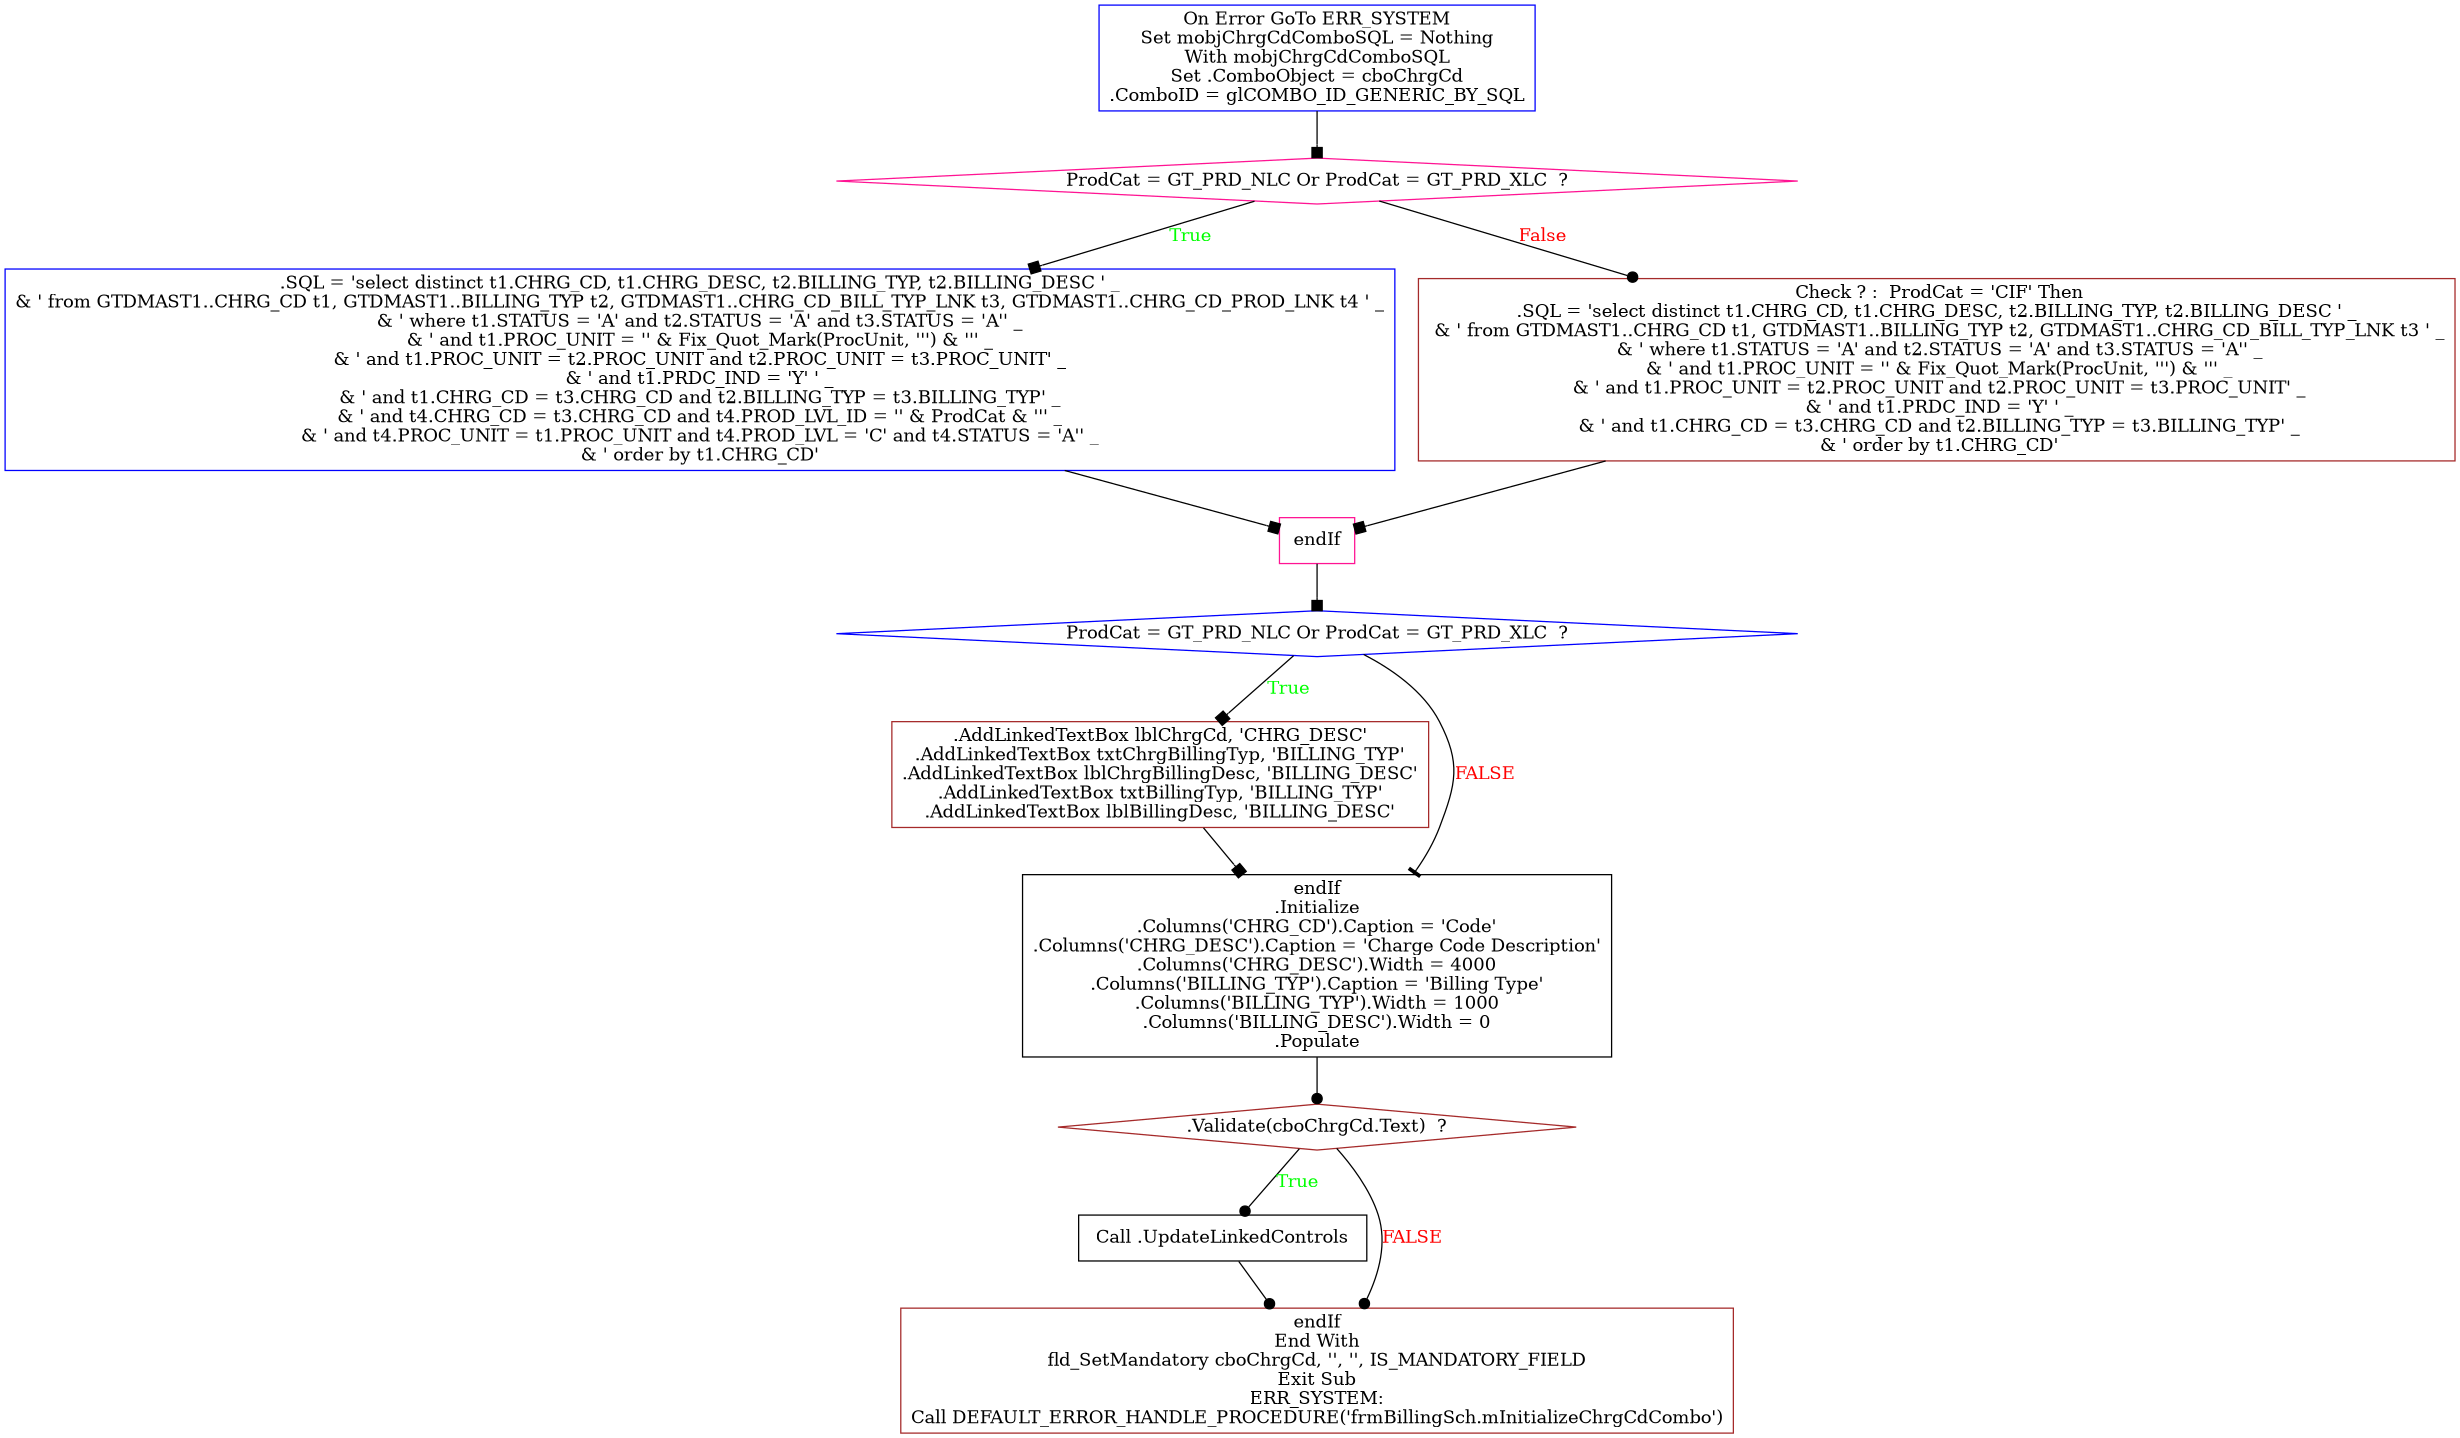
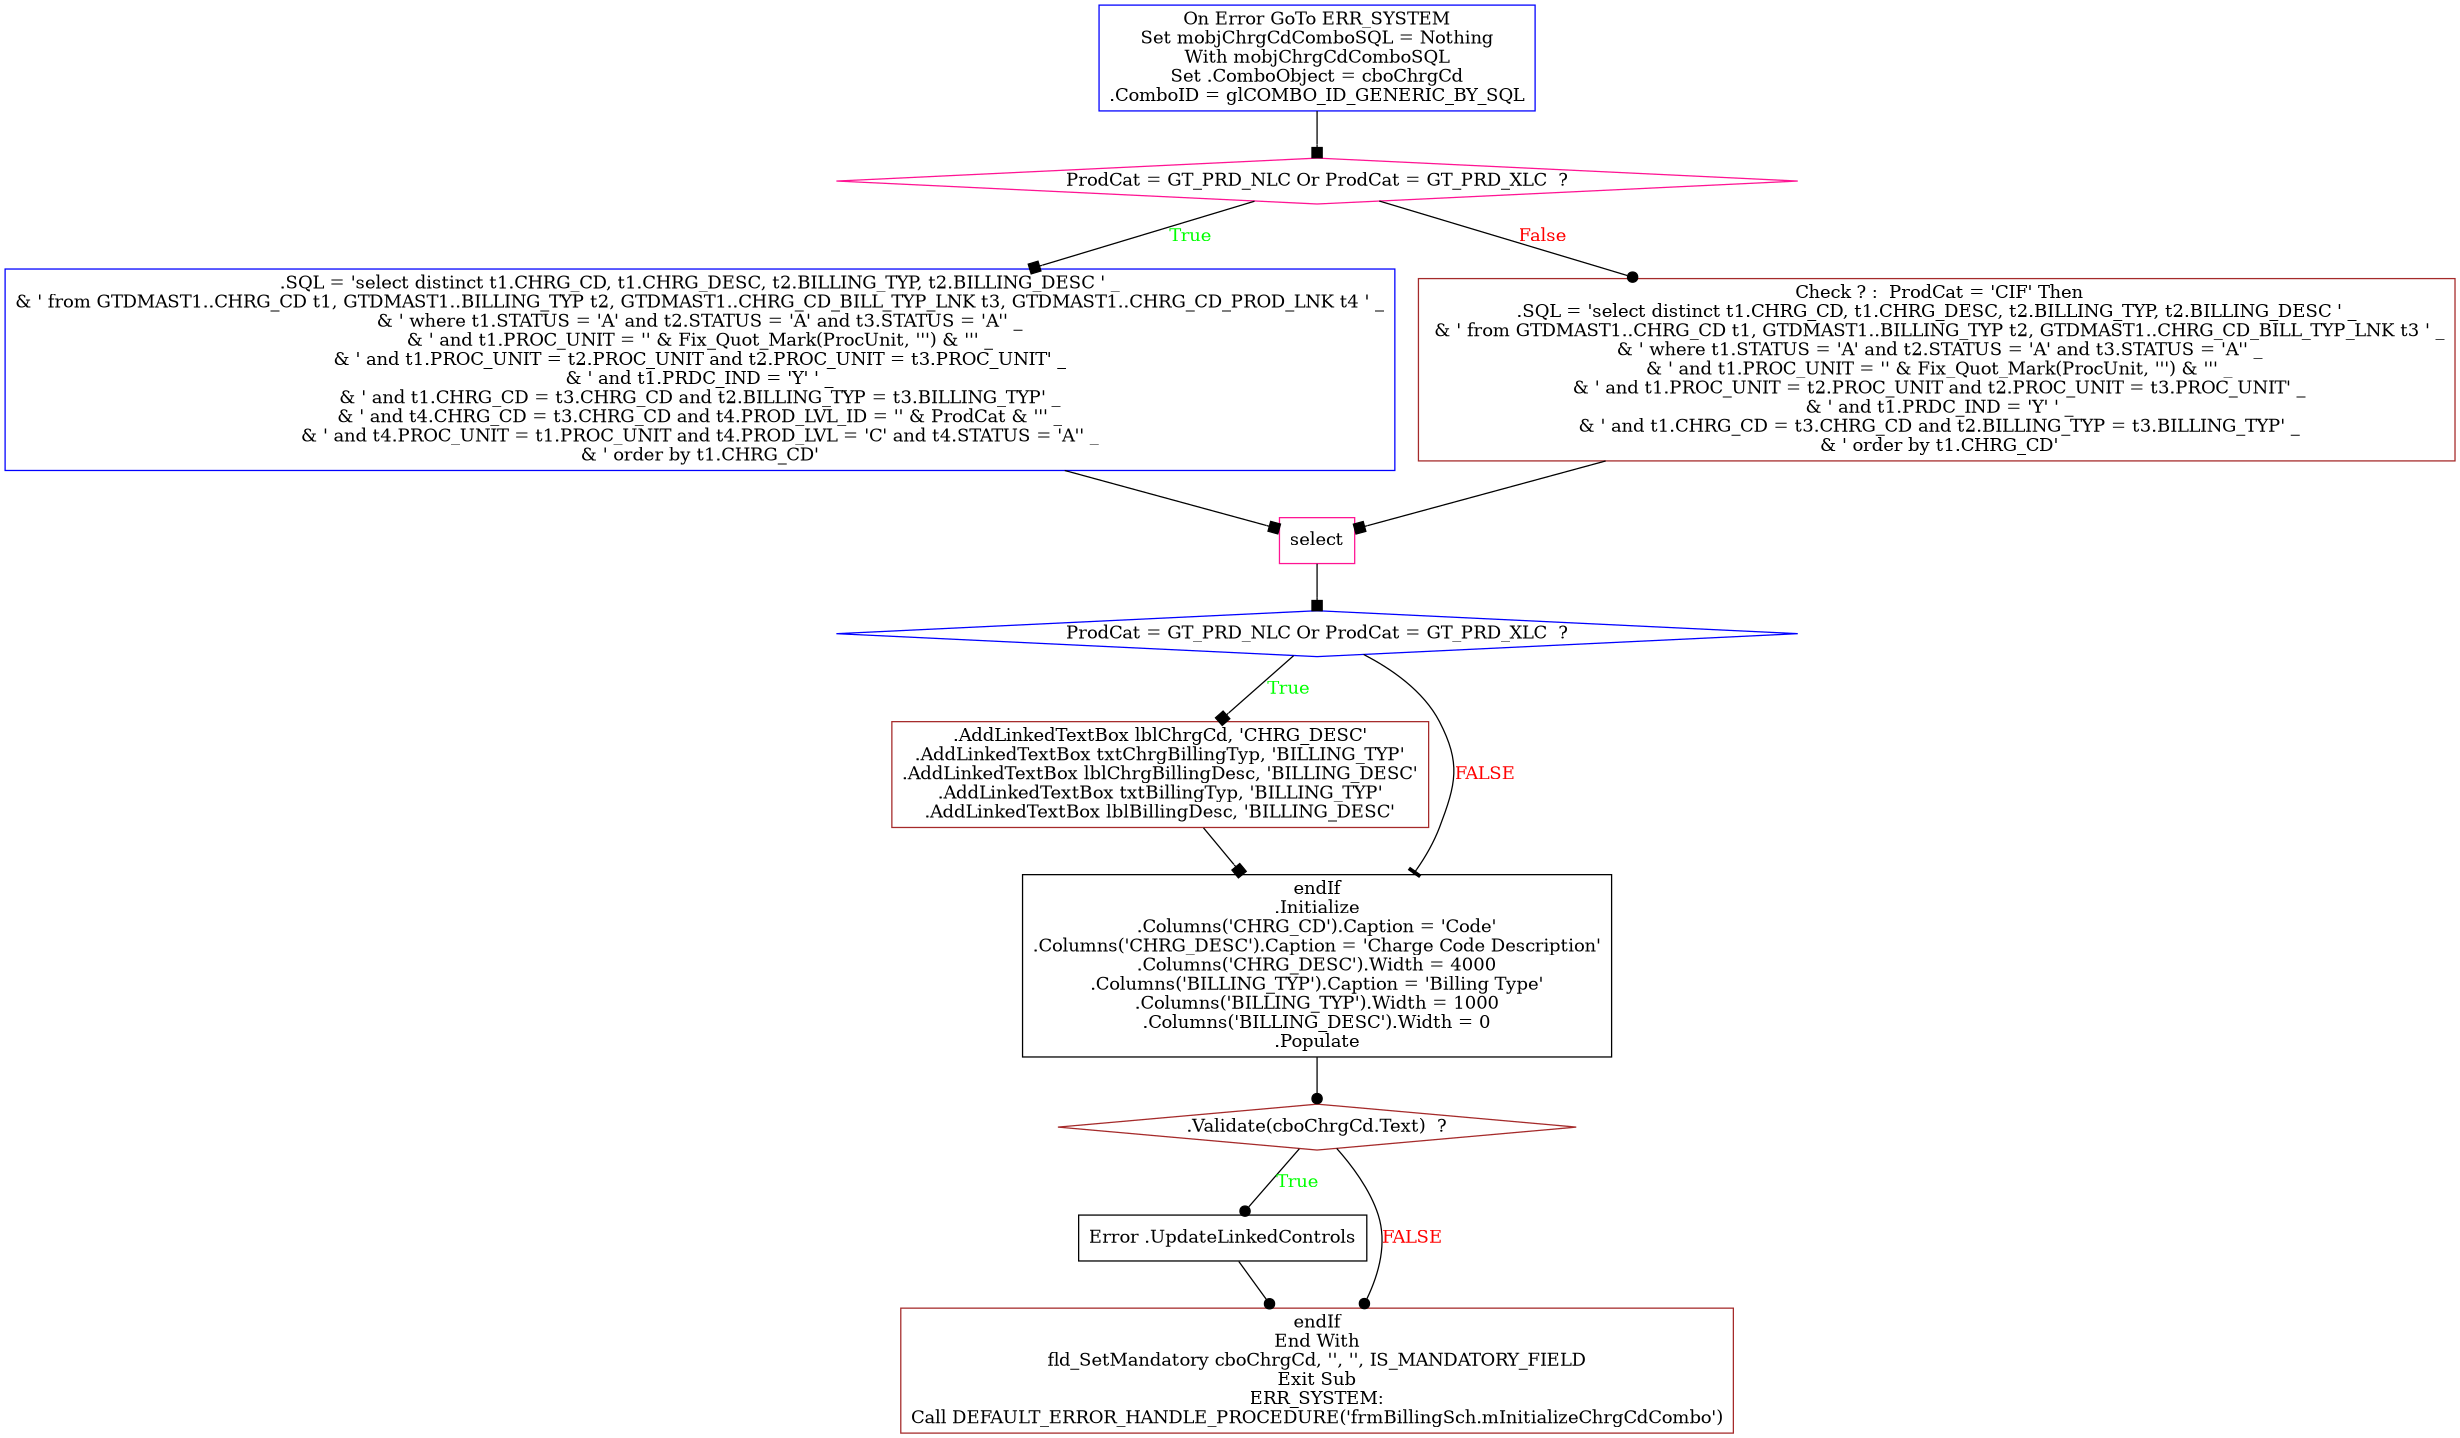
  digraph {
    node [color=brown shape=box]
    edge [arrowhead=box]
    n1 [color=blue label="On Error GoTo ERR_SYSTEM\nSet mobjChrgCdComboSQL = Nothing\nWith mobjChrgCdComboSQL\nSet .ComboObject = cboChrgCd\n.ComboID = glCOMBO_ID_GENERIC_BY_SQL"]
    n2 [color=deeppink label="ProdCat = GT_PRD_NLC Or ProdCat = GT_PRD_XLC  ?" shape=diamond]
    n3 [color=blue label=".SQL = 'select distinct t1.CHRG_CD, t1.CHRG_DESC, t2.BILLING_TYP, t2.BILLING_DESC ' _\n& ' from GTDMAST1..CHRG_CD t1, GTDMAST1..BILLING_TYP t2, GTDMAST1..CHRG_CD_BILL_TYP_LNK t3, GTDMAST1..CHRG_CD_PROD_LNK t4 ' _\n& ' where t1.STATUS = 'A' and t2.STATUS = 'A' and t3.STATUS = 'A'' _\n& ' and t1.PROC_UNIT = '' & Fix_Quot_Mark(ProcUnit, ''') & ''' _\n& ' and t1.PROC_UNIT = t2.PROC_UNIT and t2.PROC_UNIT = t3.PROC_UNIT' _\n& ' and t1.PRDC_IND = 'Y' ' _\n& ' and t1.CHRG_CD = t3.CHRG_CD and t2.BILLING_TYP = t3.BILLING_TYP' _\n& ' and t4.CHRG_CD = t3.CHRG_CD and t4.PROD_LVL_ID = '' & ProdCat & ''' _\n& ' and t4.PROC_UNIT = t1.PROC_UNIT and t4.PROD_LVL = 'C' and t4.STATUS = 'A'' _\n& ' order by t1.CHRG_CD'"]
    n4 [label=" Check ? :  ProdCat = 'CIF' Then\n.SQL = 'select distinct t1.CHRG_CD, t1.CHRG_DESC, t2.BILLING_TYP, t2.BILLING_DESC ' _\n & ' from GTDMAST1..CHRG_CD t1, GTDMAST1..BILLING_TYP t2, GTDMAST1..CHRG_CD_BILL_TYP_LNK t3 ' _\n & ' where t1.STATUS = 'A' and t2.STATUS = 'A' and t3.STATUS = 'A'' _\n & ' and t1.PROC_UNIT = '' & Fix_Quot_Mark(ProcUnit, ''') & ''' _\n & ' and t1.PROC_UNIT = t2.PROC_UNIT and t2.PROC_UNIT = t3.PROC_UNIT' _\n & ' and t1.PRDC_IND = 'Y' ' _\n & ' and t1.CHRG_CD = t3.CHRG_CD and t2.BILLING_TYP = t3.BILLING_TYP' _\n & ' order by t1.CHRG_CD'"]
-   n5 [color=deeppink label=endIf]
+   n5 [color=deeppink label=select]
    n6 [color=blue label="ProdCat = GT_PRD_NLC Or ProdCat = GT_PRD_XLC  ?" shape=diamond]
    n7 [label=".AddLinkedTextBox lblChrgCd, 'CHRG_DESC'\n.AddLinkedTextBox txtChrgBillingTyp, 'BILLING_TYP'\n.AddLinkedTextBox lblChrgBillingDesc, 'BILLING_DESC'\n.AddLinkedTextBox txtBillingTyp, 'BILLING_TYP'\n.AddLinkedTextBox lblBillingDesc, 'BILLING_DESC'"]
    n8 [color=black label="endIf\n.Initialize\n.Columns('CHRG_CD').Caption = 'Code'\n.Columns('CHRG_DESC').Caption = 'Charge Code Description'\n.Columns('CHRG_DESC').Width = 4000\n.Columns('BILLING_TYP').Caption = 'Billing Type'\n.Columns('BILLING_TYP').Width = 1000\n.Columns('BILLING_DESC').Width = 0\n.Populate"]
    n9 [label=".Validate(cboChrgCd.Text)  ?" shape=diamond]
-   n10 [color=black label="Call .UpdateLinkedControls"]
+   n10 [color=black label="Error .UpdateLinkedControls"]
    n11 [label="endIf\nEnd With\nfld_SetMandatory cboChrgCd, '', '', IS_MANDATORY_FIELD\nExit Sub\nERR_SYSTEM:\nCall DEFAULT_ERROR_HANDLE_PROCEDURE('frmBillingSch.mInitializeChrgCdCombo')"]
    n1 -> n2
    n2 -> n3 [fontcolor=GREEN label=True]
    n2 -> n4 [arrowhead=dot fontcolor=RED label=False]
    n3 -> n5
    n4 -> n5
    n5 -> n6
    n6 -> n7 [fontcolor=GREEN label=True]
    n6 -> n8 [arrowhead=tee fontcolor=RED label=FALSE]
    n7 -> n8
    n8 -> n9 [arrowhead=dot]
    n9 -> n10 [arrowhead=dot fontcolor=GREEN label=True]
    n9 -> n11 [arrowhead=dot fontcolor=RED label=FALSE]
    n10 -> n11 [arrowhead=dot]
  }
